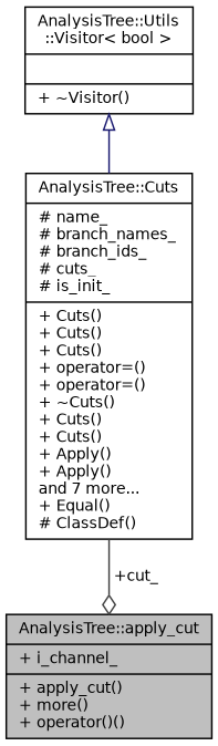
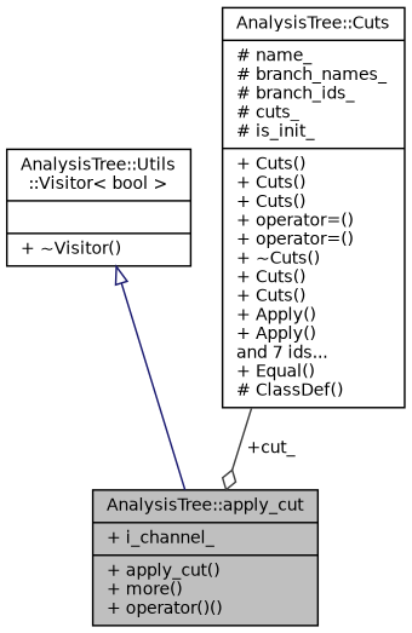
  digraph {
    node [color=black fillcolor=white fontname=Helvetica fontsize=10 shape=record style=filled]
    edge [fontname=Helvetica fontsize=10 labelfontname=Helvetica labelfontsize=10 style=solid]
    n1 [fillcolor=grey75 fontcolor=black height=0.2 label="{AnalysisTree::apply_cut\n|+ i_channel_\l|+ apply_cut()\l+ more()\l+ operator()()\l}" width=0.4]
    n2 [height=0.2 label="{AnalysisTree::Utils\l::Visitor\< bool \>\n||+ ~Visitor()\l}" width=0.4]
-   n3 [height=0.2 label="{AnalysisTree::Cuts\n|# name_\l# branch_names_\l# branch_ids_\l# cuts_\l# is_init_\l|+ Cuts()\l+ Cuts()\l+ Cuts()\l+ operator=()\l+ operator=()\l+ ~Cuts()\l+ Cuts()\l+ Cuts()\l+ Apply()\l+ Apply()\land 7 more...\l+ Equal()\l# ClassDef()\l}" width=0.4]
-   n2 -> n3 [arrowtail=onormal color=midnightblue dir=back]
+   n3 [height=0.2 label="{AnalysisTree::Cuts\n|# name_\l# branch_names_\l# branch_ids_\l# cuts_\l# is_init_\l|+ Cuts()\l+ Cuts()\l+ Cuts()\l+ operator=()\l+ operator=()\l+ ~Cuts()\l+ Cuts()\l+ Cuts()\l+ Apply()\l+ Apply()\land 7 ids...\l+ Equal()\l# ClassDef()\l}" width=0.4]
+   n2 -> n1 [arrowtail=onormal color=midnightblue dir=back]
    n3 -> n1 [arrowhead=odiamond color=grey25 label=" +cut_"]
  }
